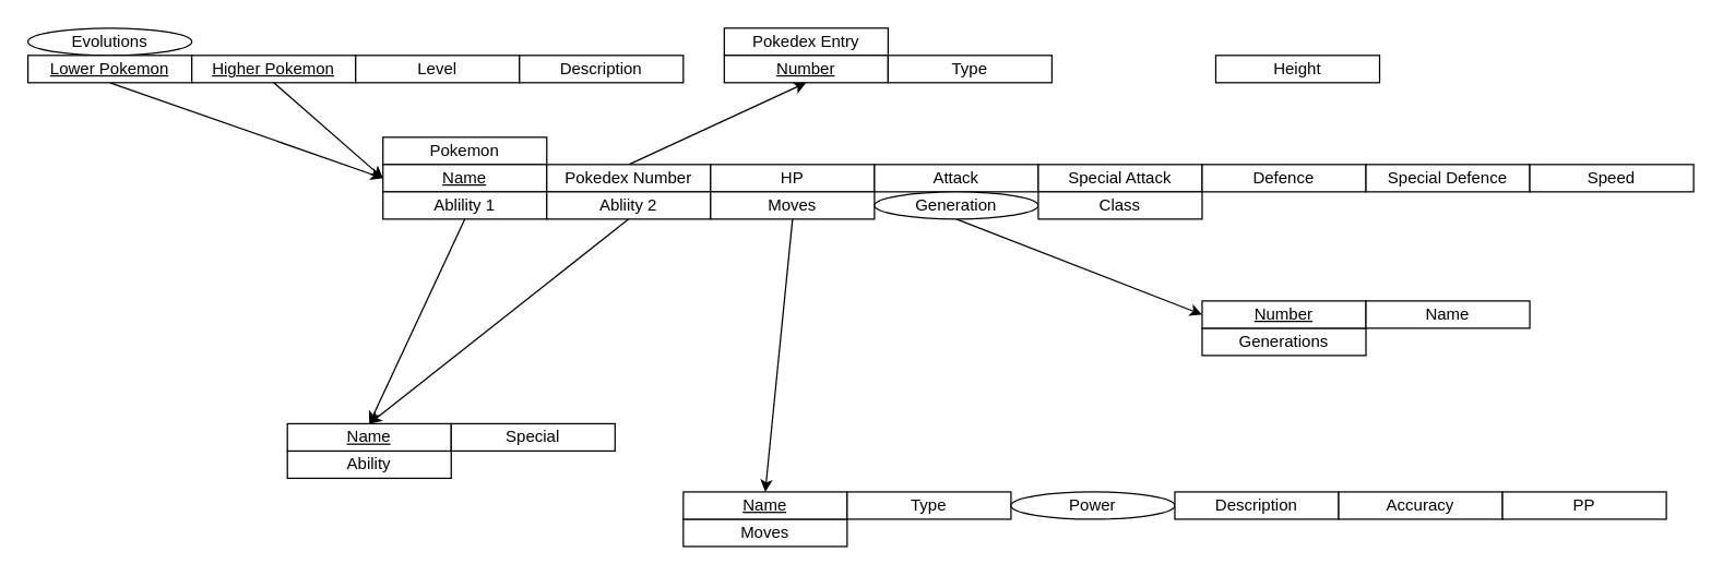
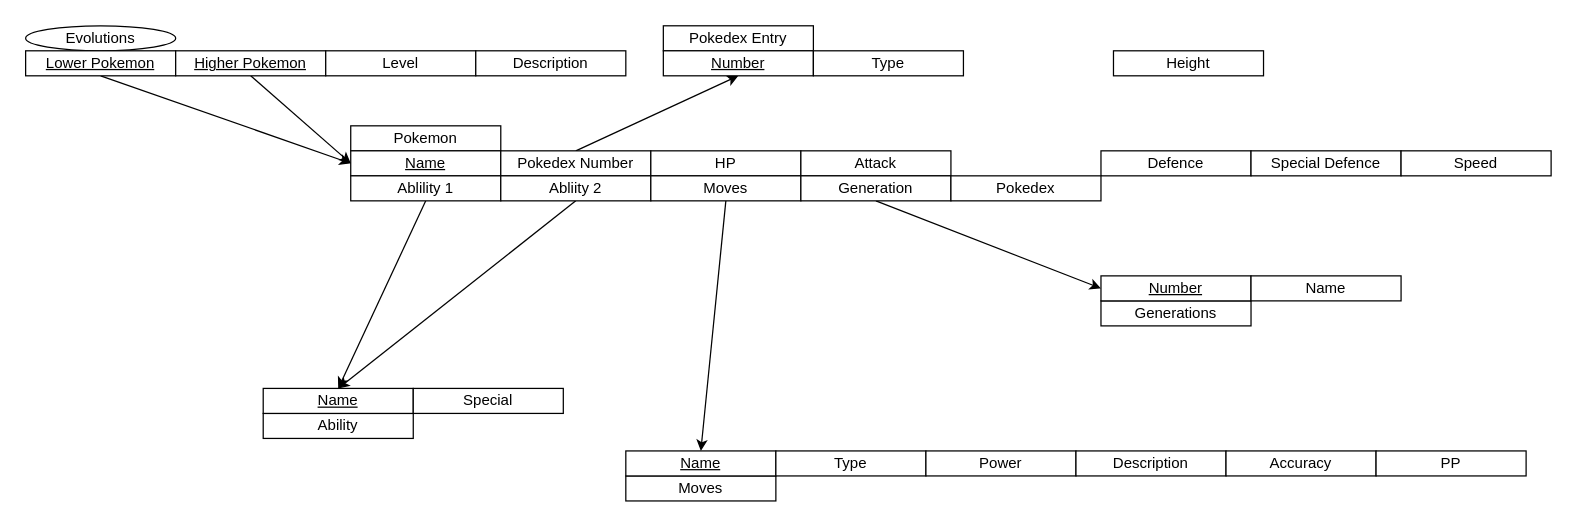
  <mxCell id="0" />
  <mxCell id="1" parent="0" />
  <mxCell id="2" value="Pokemon" style="rounded=0;whiteSpace=wrap;html=1;" vertex="1" parent="1"><mxGeometry x="280" y="100" width="120" height="20" as="geometry" /></mxCell>
  <mxCell id="3" value="&lt;u&gt;Name&lt;/u&gt;" style="rounded=0;whiteSpace=wrap;html=1;" vertex="1" parent="1"><mxGeometry x="280" y="120" width="120" height="20" as="geometry" /></mxCell>
  <mxCell id="4" style="edgeStyle=none;rounded=0;orthogonalLoop=1;jettySize=auto;html=1;exitX=0.5;exitY=0;exitDx=0;exitDy=0;entryX=0.5;entryY=1;entryDx=0;entryDy=0;endArrow=classic;endFill=1;elbow=vertical;" edge="1" parent="1" source="5" target="36"><mxGeometry relative="1" as="geometry" /></mxCell>
  <mxCell id="5" value="Pokedex Number" style="rounded=0;whiteSpace=wrap;html=1;" vertex="1" parent="1"><mxGeometry x="400" y="120" width="120" height="20" as="geometry" /></mxCell>
  <mxCell id="6" value="HP&lt;span style=&quot;white-space: pre;&quot;&gt;&lt;/span&gt;" style="rounded=0;whiteSpace=wrap;html=1;" vertex="1" parent="1"><mxGeometry x="520" y="120" width="120" height="20" as="geometry" /></mxCell>
  <mxCell id="7" value="Attack" style="rounded=0;whiteSpace=wrap;html=1;" vertex="1" parent="1"><mxGeometry x="640" y="120" width="120" height="20" as="geometry" /></mxCell>
- <mxCell id="8" value="Special Attack" style="rounded=0;whiteSpace=wrap;html=1;" vertex="1" parent="1"><mxGeometry x="760" y="120" width="120" height="20" as="geometry" /></mxCell>
  <mxCell id="9" value="Defence" style="rounded=0;whiteSpace=wrap;html=1;" vertex="1" parent="1"><mxGeometry x="880" y="120" width="120" height="20" as="geometry" /></mxCell>
  <mxCell id="10" value="Special Defence" style="rounded=0;whiteSpace=wrap;html=1;" vertex="1" parent="1"><mxGeometry x="1000" y="120" width="120" height="20" as="geometry" /></mxCell>
  <mxCell id="11" value="Speed" style="rounded=0;whiteSpace=wrap;html=1;" vertex="1" parent="1"><mxGeometry x="1120" y="120" width="120" height="20" as="geometry" /></mxCell>
  <mxCell id="12" style="edgeStyle=none;rounded=0;orthogonalLoop=1;jettySize=auto;html=1;exitX=0.5;exitY=1;exitDx=0;exitDy=0;entryX=0.5;entryY=0;entryDx=0;entryDy=0;endArrow=classic;endFill=1;elbow=vertical;" edge="1" parent="1" source="13" target="43"><mxGeometry relative="1" as="geometry" /></mxCell>
  <mxCell id="13" value="Ablility 1" style="rounded=0;whiteSpace=wrap;html=1;" vertex="1" parent="1"><mxGeometry x="280" y="140" width="120" height="20" as="geometry" /></mxCell>
  <mxCell id="14" style="edgeStyle=none;rounded=0;orthogonalLoop=1;jettySize=auto;html=1;exitX=0.5;exitY=1;exitDx=0;exitDy=0;endArrow=classic;endFill=1;elbow=vertical;" edge="1" parent="1" source="15"><mxGeometry relative="1" as="geometry"><mxPoint x="270" y="310" as="targetPoint" /></mxGeometry></mxCell>
  <mxCell id="15" value="Abliity 2" style="rounded=0;whiteSpace=wrap;html=1;" vertex="1" parent="1"><mxGeometry x="400" y="140" width="120" height="20" as="geometry" /></mxCell>
  <mxCell id="16" style="edgeStyle=none;rounded=0;orthogonalLoop=1;jettySize=auto;html=1;exitX=0.5;exitY=1;exitDx=0;exitDy=0;entryX=0.5;entryY=0;entryDx=0;entryDy=0;endArrow=classic;endFill=1;elbow=vertical;" edge="1" parent="1" source="17" target="29"><mxGeometry relative="1" as="geometry" /></mxCell>
  <mxCell id="17" value="Moves" style="rounded=0;whiteSpace=wrap;html=1;" vertex="1" parent="1"><mxGeometry x="520" y="140" width="120" height="20" as="geometry" /></mxCell>
  <mxCell id="18" style="edgeStyle=none;rounded=0;orthogonalLoop=1;jettySize=auto;html=1;exitX=0.5;exitY=1;exitDx=0;exitDy=0;entryX=0;entryY=0.5;entryDx=0;entryDy=0;endArrow=classic;endFill=1;elbow=vertical;" edge="1" parent="1" source="19" target="40"><mxGeometry relative="1" as="geometry" /></mxCell>
- <mxCell id="19" value="Generation" style="ellipse;whiteSpace=wrap;html=1;" vertex="1" parent="1"><mxGeometry x="640" y="140" width="120" height="20" as="geometry" /></mxCell>
- <mxCell id="20" value="Class" style="rounded=0;whiteSpace=wrap;html=1;" vertex="1" parent="1"><mxGeometry x="760" y="140" width="120" height="20" as="geometry" /></mxCell>
+ <mxCell id="19" value="Generation" style="rounded=0;whiteSpace=wrap;html=1;" vertex="1" parent="1"><mxGeometry x="640" y="140" width="120" height="20" as="geometry" /></mxCell>
+ <mxCell id="20" value="Pokedex" style="rounded=0;whiteSpace=wrap;html=1;" vertex="1" parent="1"><mxGeometry x="760" y="140" width="120" height="20" as="geometry" /></mxCell>
  <mxCell id="21" value="Evolutions" style="ellipse;whiteSpace=wrap;html=1;" vertex="1" parent="1"><mxGeometry x="20" y="20" width="120" height="20" as="geometry" /></mxCell>
  <mxCell id="22" style="edgeStyle=none;rounded=0;orthogonalLoop=1;jettySize=auto;html=1;exitX=0.5;exitY=1;exitDx=0;exitDy=0;endArrow=classic;endFill=1;elbow=vertical;" edge="1" parent="1" source="23"><mxGeometry relative="1" as="geometry"><mxPoint x="280" y="130" as="targetPoint" /></mxGeometry></mxCell>
  <mxCell id="23" value="&lt;u&gt;Lower Pokemon&lt;/u&gt;" style="rounded=0;whiteSpace=wrap;html=1;" vertex="1" parent="1"><mxGeometry x="20" y="40" width="120" height="20" as="geometry" /></mxCell>
  <mxCell id="24" style="edgeStyle=none;rounded=0;orthogonalLoop=1;jettySize=auto;html=1;exitX=0.5;exitY=1;exitDx=0;exitDy=0;entryX=0;entryY=0.5;entryDx=0;entryDy=0;endArrow=classic;endFill=1;elbow=vertical;" edge="1" parent="1" source="25" target="3"><mxGeometry relative="1" as="geometry" /></mxCell>
  <mxCell id="25" value="&lt;u&gt;Higher Pokemon&lt;/u&gt;" style="rounded=0;whiteSpace=wrap;html=1;" vertex="1" parent="1"><mxGeometry x="140" y="40" width="120" height="20" as="geometry" /></mxCell>
  <mxCell id="26" value="Level" style="rounded=0;whiteSpace=wrap;html=1;" vertex="1" parent="1"><mxGeometry x="260" y="40" width="120" height="20" as="geometry" /></mxCell>
  <mxCell id="27" value="Description" style="rounded=0;whiteSpace=wrap;html=1;" vertex="1" parent="1"><mxGeometry x="380" y="40" width="120" height="20" as="geometry" /></mxCell>
  <mxCell id="28" value="Moves" style="rounded=0;whiteSpace=wrap;html=1;" vertex="1" parent="1"><mxGeometry x="500" y="380" width="120" height="20" as="geometry" /></mxCell>
  <mxCell id="29" value="&lt;u&gt;Name&lt;/u&gt;" style="rounded=0;whiteSpace=wrap;html=1;" vertex="1" parent="1"><mxGeometry x="500" y="360" width="120" height="20" as="geometry" /></mxCell>
  <mxCell id="30" value="Type" style="rounded=0;whiteSpace=wrap;html=1;" vertex="1" parent="1"><mxGeometry x="620" y="360" width="120" height="20" as="geometry" /></mxCell>
- <mxCell id="31" value="Power" style="ellipse;whiteSpace=wrap;html=1;" vertex="1" parent="1"><mxGeometry x="740" y="360" width="120" height="20" as="geometry" /></mxCell>
+ <mxCell id="31" value="Power" style="rounded=0;whiteSpace=wrap;html=1;" vertex="1" parent="1"><mxGeometry x="740" y="360" width="120" height="20" as="geometry" /></mxCell>
  <mxCell id="32" value="Description" style="rounded=0;whiteSpace=wrap;html=1;" vertex="1" parent="1"><mxGeometry x="860" y="360" width="120" height="20" as="geometry" /></mxCell>
  <mxCell id="33" value="Accuracy" style="rounded=0;whiteSpace=wrap;html=1;" vertex="1" parent="1"><mxGeometry x="980" y="360" width="120" height="20" as="geometry" /></mxCell>
  <mxCell id="34" value="PP" style="rounded=0;whiteSpace=wrap;html=1;" vertex="1" parent="1"><mxGeometry x="1100" y="360" width="120" height="20" as="geometry" /></mxCell>
  <mxCell id="35" value="Pokedex Entry" style="rounded=0;whiteSpace=wrap;html=1;" vertex="1" parent="1"><mxGeometry x="530" y="20" width="120" height="20" as="geometry" /></mxCell>
  <mxCell id="36" value="&lt;u&gt;Number&lt;/u&gt;" style="rounded=0;whiteSpace=wrap;html=1;" vertex="1" parent="1"><mxGeometry x="530" y="40" width="120" height="20" as="geometry" /></mxCell>
  <mxCell id="37" value="Type" style="rounded=0;whiteSpace=wrap;html=1;" vertex="1" parent="1"><mxGeometry x="650" y="40" width="120" height="20" as="geometry" /></mxCell>
  <mxCell id="38" value="Height" style="rounded=0;whiteSpace=wrap;html=1;" vertex="1" parent="1"><mxGeometry x="890" y="40" width="120" height="20" as="geometry" /></mxCell>
  <mxCell id="39" value="Generations" style="rounded=0;whiteSpace=wrap;html=1;" vertex="1" parent="1"><mxGeometry x="880" y="240" width="120" height="20" as="geometry" /></mxCell>
  <mxCell id="40" value="&lt;u&gt;Number&lt;/u&gt;" style="rounded=0;whiteSpace=wrap;html=1;" vertex="1" parent="1"><mxGeometry x="880" y="220" width="120" height="20" as="geometry" /></mxCell>
  <mxCell id="41" value="Name" style="rounded=0;whiteSpace=wrap;html=1;" vertex="1" parent="1"><mxGeometry x="1000" y="220" width="120" height="20" as="geometry" /></mxCell>
  <mxCell id="42" value="Ability" style="rounded=0;whiteSpace=wrap;html=1;" vertex="1" parent="1"><mxGeometry x="210" y="330" width="120" height="20" as="geometry" /></mxCell>
  <mxCell id="43" value="&lt;u&gt;Name&lt;/u&gt;" style="rounded=0;whiteSpace=wrap;html=1;" vertex="1" parent="1"><mxGeometry x="210" y="310" width="120" height="20" as="geometry" /></mxCell>
  <mxCell id="44" value="Special" style="rounded=0;whiteSpace=wrap;html=1;" vertex="1" parent="1"><mxGeometry x="330" y="310" width="120" height="20" as="geometry" /></mxCell>
